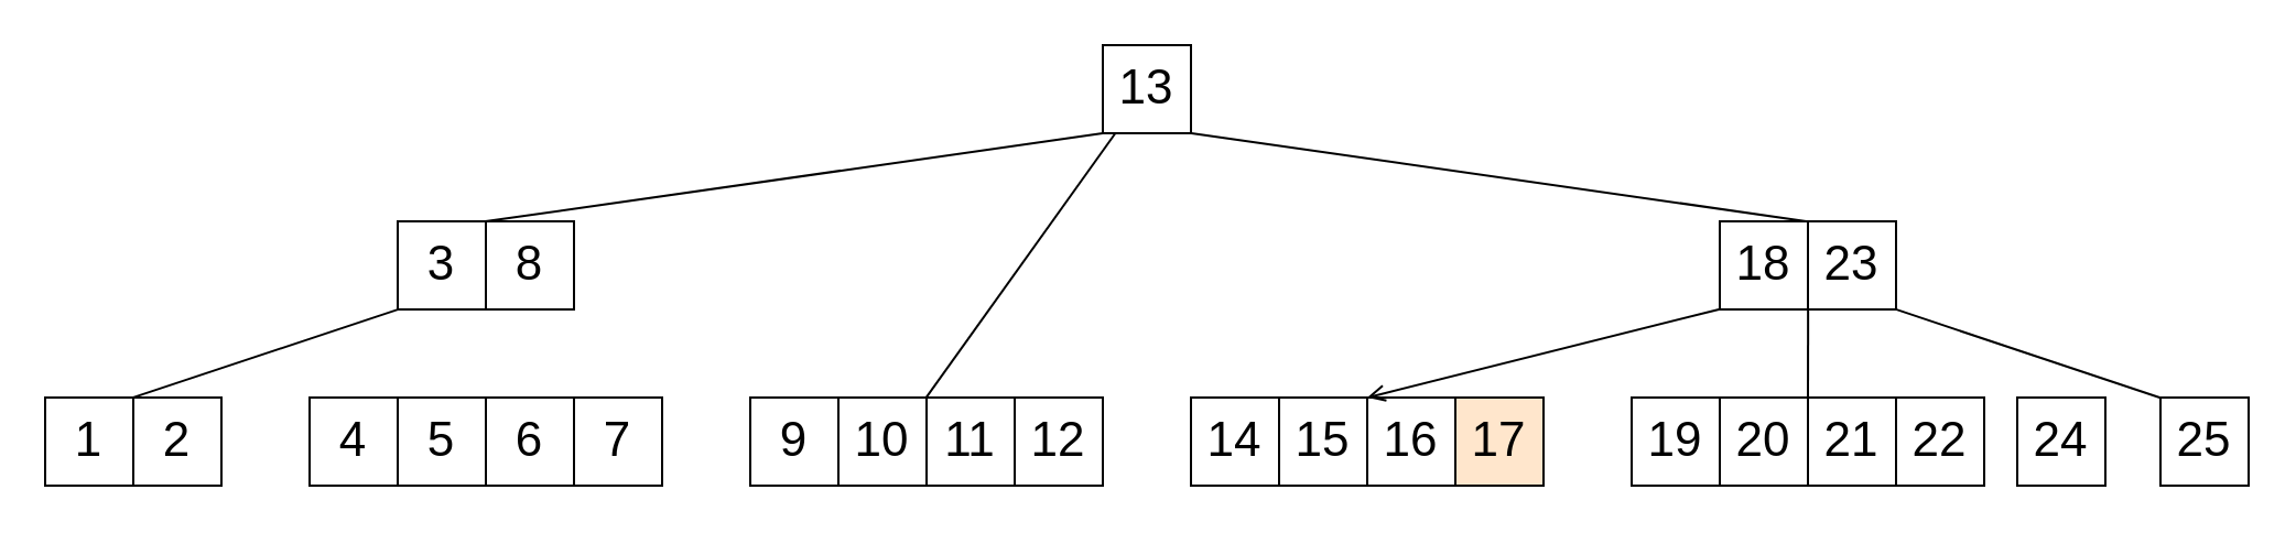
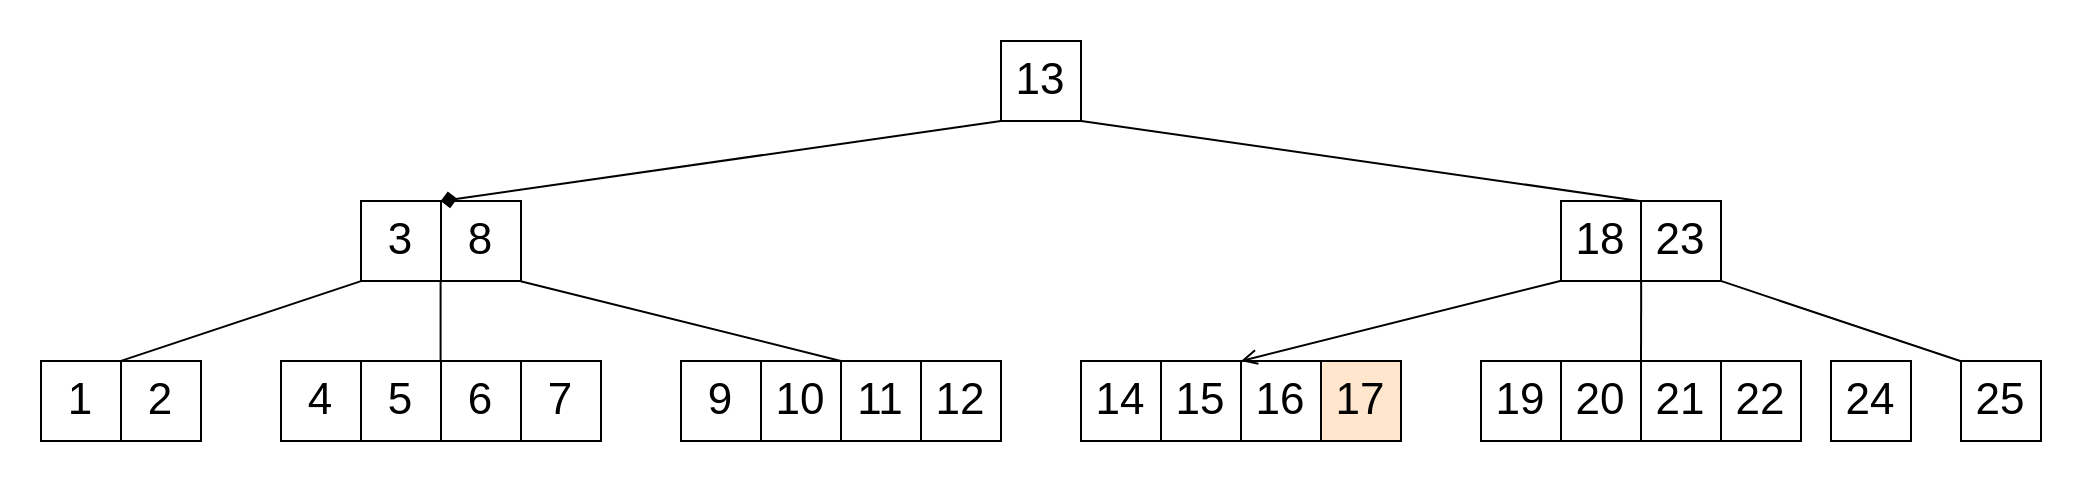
  <mxCell id="0" />
  <mxCell id="1" parent="0" />
  <mxCell id="2" value="13" style="whiteSpace=wrap;html=1;aspect=fixed;fontSize=22;" parent="1" vertex="1"><mxGeometry x="500" y="20" width="40" height="40" as="geometry" /></mxCell>
  <mxCell id="3" value="3" style="whiteSpace=wrap;html=1;aspect=fixed;fontSize=22;" parent="1" vertex="1"><mxGeometry x="180" y="100" width="40" height="40" as="geometry" /></mxCell>
  <mxCell id="4" value="8" style="whiteSpace=wrap;html=1;aspect=fixed;fontSize=22;" parent="1" vertex="1"><mxGeometry x="220" y="100" width="40" height="40" as="geometry" /></mxCell>
  <mxCell id="5" value="18" style="whiteSpace=wrap;html=1;aspect=fixed;fontSize=22;" parent="1" vertex="1"><mxGeometry x="780" y="100" width="40" height="40" as="geometry" /></mxCell>
  <mxCell id="6" value="23" style="whiteSpace=wrap;html=1;aspect=fixed;fontSize=22;" parent="1" vertex="1"><mxGeometry x="820" y="100" width="40" height="40" as="geometry" /></mxCell>
  <mxCell id="7" value="1" style="whiteSpace=wrap;html=1;aspect=fixed;fontSize=22;" parent="1" vertex="1"><mxGeometry x="20" y="180" width="40" height="40" as="geometry" /></mxCell>
  <mxCell id="8" value="2" style="whiteSpace=wrap;html=1;aspect=fixed;fontSize=22;" parent="1" vertex="1"><mxGeometry x="60" y="180" width="40" height="40" as="geometry" /></mxCell>
  <mxCell id="9" value="4" style="whiteSpace=wrap;html=1;aspect=fixed;fontSize=22;" parent="1" vertex="1"><mxGeometry x="140" y="180" width="40" height="40" as="geometry" /></mxCell>
  <mxCell id="10" value="5" style="whiteSpace=wrap;html=1;aspect=fixed;fontSize=22;" parent="1" vertex="1"><mxGeometry x="180" y="180" width="40" height="40" as="geometry" /></mxCell>
  <mxCell id="11" value="6" style="whiteSpace=wrap;html=1;aspect=fixed;fontSize=22;" parent="1" vertex="1"><mxGeometry x="220" y="180" width="40" height="40" as="geometry" /></mxCell>
  <mxCell id="12" value="7" style="whiteSpace=wrap;html=1;aspect=fixed;fontSize=22;" parent="1" vertex="1"><mxGeometry x="260" y="180" width="40" height="40" as="geometry" /></mxCell>
  <mxCell id="13" value="9" style="whiteSpace=wrap;html=1;aspect=fixed;fontSize=22;" parent="1" vertex="1"><mxGeometry x="340" y="180" width="40" height="40" as="geometry" /></mxCell>
  <mxCell id="14" value="10" style="whiteSpace=wrap;html=1;aspect=fixed;fontSize=22;" parent="1" vertex="1"><mxGeometry x="380" y="180" width="40" height="40" as="geometry" /></mxCell>
  <mxCell id="15" value="11" style="whiteSpace=wrap;html=1;aspect=fixed;fontSize=22;" parent="1" vertex="1"><mxGeometry x="420" y="180" width="40" height="40" as="geometry" /></mxCell>
  <mxCell id="16" value="12" style="whiteSpace=wrap;html=1;aspect=fixed;fontSize=22;" parent="1" vertex="1"><mxGeometry x="460" y="180" width="40" height="40" as="geometry" /></mxCell>
  <mxCell id="17" value="14" style="whiteSpace=wrap;html=1;aspect=fixed;fontSize=22;" parent="1" vertex="1"><mxGeometry x="540" y="180" width="40" height="40" as="geometry" /></mxCell>
  <mxCell id="18" value="15" style="whiteSpace=wrap;html=1;aspect=fixed;fontSize=22;" parent="1" vertex="1"><mxGeometry x="580" y="180" width="40" height="40" as="geometry" /></mxCell>
  <mxCell id="19" value="16" style="whiteSpace=wrap;html=1;aspect=fixed;fontSize=22;" parent="1" vertex="1"><mxGeometry x="620" y="180" width="40" height="40" as="geometry" /></mxCell>
  <mxCell id="20" value="17" style="whiteSpace=wrap;html=1;aspect=fixed;fontSize=22;fillColor=#ffe6cc;" parent="1" vertex="1"><mxGeometry x="660" y="180" width="40" height="40" as="geometry" /></mxCell>
  <mxCell id="21" value="19" style="whiteSpace=wrap;html=1;aspect=fixed;fontSize=22;" parent="1" vertex="1"><mxGeometry x="740" y="180" width="40" height="40" as="geometry" /></mxCell>
  <mxCell id="22" value="20" style="whiteSpace=wrap;html=1;aspect=fixed;fontSize=22;" parent="1" vertex="1"><mxGeometry x="780" y="180" width="40" height="40" as="geometry" /></mxCell>
  <mxCell id="23" value="21" style="whiteSpace=wrap;html=1;aspect=fixed;fontSize=22;" parent="1" vertex="1"><mxGeometry x="820" y="180" width="40" height="40" as="geometry" /></mxCell>
  <mxCell id="24" value="22" style="whiteSpace=wrap;html=1;aspect=fixed;fontSize=22;" parent="1" vertex="1"><mxGeometry x="860" y="180" width="40" height="40" as="geometry" /></mxCell>
  <mxCell id="25" value="24" style="whiteSpace=wrap;html=1;aspect=fixed;fontSize=22;" parent="1" vertex="1"><mxGeometry x="915" y="180" width="40" height="40" as="geometry" /></mxCell>
  <mxCell id="26" value="25" style="whiteSpace=wrap;html=1;aspect=fixed;fontSize=22;" parent="1" vertex="1"><mxGeometry x="980" y="180" width="40" height="40" as="geometry" /></mxCell>
  <mxCell id="27" value="" style="endArrow=none;html=1;fontSize=22;exitX=0;exitY=-0.002;exitDx=0;exitDy=0;exitPerimeter=0;entryX=0;entryY=1.002;entryDx=0;entryDy=0;entryPerimeter=0;" parent="1" source="8" target="3" edge="1"><mxGeometry width="50" height="50" relative="1" as="geometry"><mxPoint x="20" y="290" as="sourcePoint" /><mxPoint x="180" y="150" as="targetPoint" /></mxGeometry></mxCell>
- <mxCell id="29" value="" style="endArrow=none;html=1;fontSize=22;exitX=-0.003;exitY=-0.001;exitDx=0;exitDy=0;exitPerimeter=0;" parent="1" source="15" target="2" edge="1"><mxGeometry width="50" height="50" relative="1" as="geometry"><mxPoint x="400" y="170" as="sourcePoint" /><mxPoint x="229.8" y="150" as="targetPoint" /></mxGeometry></mxCell>
+ <mxCell id="28" value="" style="endArrow=none;html=1;fontSize=22;entryX=-0.005;entryY=1;entryDx=0;entryDy=0;entryPerimeter=0;exitX=0.995;exitY=0;exitDx=0;exitDy=0;exitPerimeter=0;" parent="1" source="10" target="4" edge="1"><mxGeometry width="50" height="50" relative="1" as="geometry"><mxPoint x="220" y="170" as="sourcePoint" /><mxPoint x="221" y="150" as="targetPoint" /></mxGeometry></mxCell>
+ <mxCell id="29" value="" style="endArrow=none;html=1;fontSize=22;entryX=0.995;entryY=1.002;entryDx=0;entryDy=0;entryPerimeter=0;exitX=-0.003;exitY=-0.001;exitDx=0;exitDy=0;exitPerimeter=0;" parent="1" source="15" target="4" edge="1"><mxGeometry width="50" height="50" relative="1" as="geometry"><mxPoint x="400" y="170" as="sourcePoint" /><mxPoint x="229.8" y="150" as="targetPoint" /></mxGeometry></mxCell>
  <mxCell id="30" value="" style="endArrow=open;html=1;fontSize=22;entryX=0;entryY=0;entryDx=0;entryDy=0;entryPerimeter=0;exitX=0.002;exitY=0.996;exitDx=0;exitDy=0;exitPerimeter=0;" parent="1" source="5" target="19" edge="1"><mxGeometry width="50" height="50" relative="1" as="geometry"><mxPoint x="769.88" y="149.96" as="sourcePoint" /><mxPoint x="609.8" y="110.08" as="targetPoint" /></mxGeometry></mxCell>
  <mxCell id="31" value="" style="endArrow=none;html=1;fontSize=22;exitX=0.002;exitY=1.001;exitDx=0;exitDy=0;exitPerimeter=0;entryX=0;entryY=0;entryDx=0;entryDy=0;entryPerimeter=0;" parent="1" source="6" target="23" edge="1"><mxGeometry width="50" height="50" relative="1" as="geometry"><mxPoint x="790.08" y="149.84" as="sourcePoint" /><mxPoint x="820" y="170" as="targetPoint" /></mxGeometry></mxCell>
  <mxCell id="32" value="" style="endArrow=none;html=1;fontSize=22;exitX=0.997;exitY=0.999;exitDx=0;exitDy=0;exitPerimeter=0;entryX=0;entryY=0.004;entryDx=0;entryDy=0;entryPerimeter=0;" parent="1" source="6" target="26" edge="1"><mxGeometry width="50" height="50" relative="1" as="geometry"><mxPoint x="830.08" y="150.04" as="sourcePoint" /><mxPoint x="830" y="190" as="targetPoint" /></mxGeometry></mxCell>
- <mxCell id="33" value="" style="endArrow=none;html=1;fontSize=22;exitX=0;exitY=1;exitDx=0;exitDy=0;exitPerimeter=0;entryX=0.995;entryY=0.001;entryDx=0;entryDy=0;entryPerimeter=0;" parent="1" source="2" target="3" edge="1"><mxGeometry width="50" height="50" relative="1" as="geometry"><mxPoint x="429.88" y="189.96" as="sourcePoint" /><mxPoint x="269.8" y="150.08" as="targetPoint" /></mxGeometry></mxCell>
+ <mxCell id="33" value="" style="endArrow=diamond;html=1;fontSize=22;exitX=0;exitY=1;exitDx=0;exitDy=0;exitPerimeter=0;entryX=0.995;entryY=0.001;entryDx=0;entryDy=0;entryPerimeter=0;" parent="1" source="2" target="3" edge="1"><mxGeometry width="50" height="50" relative="1" as="geometry"><mxPoint x="429.88" y="189.96" as="sourcePoint" /><mxPoint x="269.8" y="150.08" as="targetPoint" /></mxGeometry></mxCell>
  <mxCell id="34" value="" style="endArrow=none;html=1;fontSize=22;exitX=1.003;exitY=0.999;exitDx=0;exitDy=0;exitPerimeter=0;entryX=0.002;entryY=0.002;entryDx=0;entryDy=0;entryPerimeter=0;" parent="1" source="2" target="6" edge="1"><mxGeometry width="50" height="50" relative="1" as="geometry"><mxPoint x="538" y="70" as="sourcePoint" /><mxPoint x="810" y="90" as="targetPoint" /></mxGeometry></mxCell>
